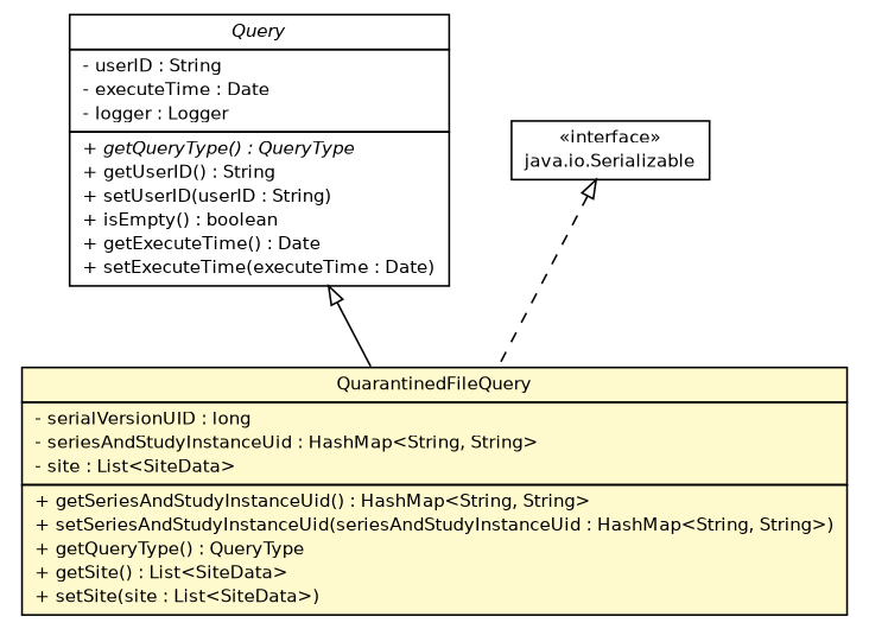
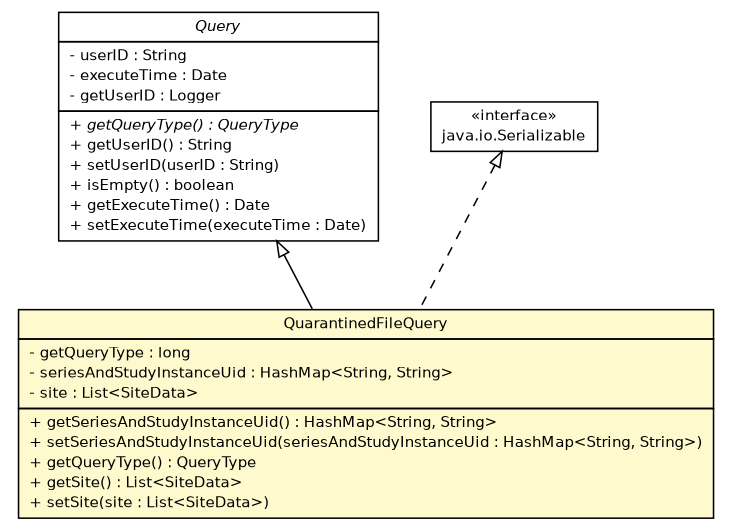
  digraph {
    fontname="DejaVu Sans"
    node [fontcolor=black fontname="DejaVu Sans" fontsize=10.0 shape=plaintext]
    edge [arrowtail=empty dir=back fontname="DejaVu Sans" fontsize=10 headport=p labelfontname=Helvetica labelfontsize=10 tailport=p]
-   n1 [label=<<table border="0" cellborder="1" cellspacing="0" cellpadding="2" port="p" bgcolor="lemonChiffon" href="./QuarantinedFileQuery.html"> 		<tr><td><table border="0" cellspacing="0" cellpadding="1"> 			<tr><td> QuarantinedFileQuery </td></tr> 		</table></td></tr> 		<tr><td><table border="0" cellspacing="0" cellpadding="1"> 			<tr><td align="left"> - serialVersionUID : long </td></tr> 			<tr><td align="left"> - seriesAndStudyInstanceUid : HashMap&lt;String, String&gt; </td></tr> 			<tr><td align="left"> - site : List&lt;SiteData&gt; </td></tr> 		</table></td></tr> 		<tr><td><table border="0" cellspacing="0" cellpadding="1"> 			<tr><td align="left"> + getSeriesAndStudyInstanceUid() : HashMap&lt;String, String&gt; </td></tr> 			<tr><td align="left"> + setSeriesAndStudyInstanceUid(seriesAndStudyInstanceUid : HashMap&lt;String, String&gt;) </td></tr> 			<tr><td align="left"> + getQueryType() : QueryType </td></tr> 			<tr><td align="left"> + getSite() : List&lt;SiteData&gt; </td></tr> 			<tr><td align="left"> + setSite(site : List&lt;SiteData&gt;) </td></tr> 		</table></td></tr> 		</table>>]
-   n2 [label=<<table border="0" cellborder="1" cellspacing="0" cellpadding="2" port="p" href="./Query.html"> 		<tr><td><table border="0" cellspacing="0" cellpadding="1"> 			<tr><td><font face="Helvetica-Oblique"> Query </font></td></tr> 		</table></td></tr> 		<tr><td><table border="0" cellspacing="0" cellpadding="1"> 			<tr><td align="left"> - userID : String </td></tr> 			<tr><td align="left"> - executeTime : Date </td></tr> 			<tr><td align="left"> - logger : Logger </td></tr> 		</table></td></tr> 		<tr><td><table border="0" cellspacing="0" cellpadding="1"> 			<tr><td align="left"><font face="Helvetica-Oblique" point-size="10.0"> + getQueryType() : QueryType </font></td></tr> 			<tr><td align="left"> + getUserID() : String </td></tr> 			<tr><td align="left"> + setUserID(userID : String) </td></tr> 			<tr><td align="left"> + isEmpty() : boolean </td></tr> 			<tr><td align="left"> + getExecuteTime() : Date </td></tr> 			<tr><td align="left"> + setExecuteTime(executeTime : Date) </td></tr> 		</table></td></tr> 		</table>>]
+   n1 [label=<<table border="0" cellborder="1" cellspacing="0" cellpadding="2" port="p" bgcolor="lemonChiffon" href="./QuarantinedFileQuery.html"> 		<tr><td><table border="0" cellspacing="0" cellpadding="1"> 			<tr><td> QuarantinedFileQuery </td></tr> 		</table></td></tr> 		<tr><td><table border="0" cellspacing="0" cellpadding="1"> 			<tr><td align="left"> - getQueryType : long </td></tr> 			<tr><td align="left"> - seriesAndStudyInstanceUid : HashMap&lt;String, String&gt; </td></tr> 			<tr><td align="left"> - site : List&lt;SiteData&gt; </td></tr> 		</table></td></tr> 		<tr><td><table border="0" cellspacing="0" cellpadding="1"> 			<tr><td align="left"> + getSeriesAndStudyInstanceUid() : HashMap&lt;String, String&gt; </td></tr> 			<tr><td align="left"> + setSeriesAndStudyInstanceUid(seriesAndStudyInstanceUid : HashMap&lt;String, String&gt;) </td></tr> 			<tr><td align="left"> + getQueryType() : QueryType </td></tr> 			<tr><td align="left"> + getSite() : List&lt;SiteData&gt; </td></tr> 			<tr><td align="left"> + setSite(site : List&lt;SiteData&gt;) </td></tr> 		</table></td></tr> 		</table>>]
+   n2 [label=<<table border="0" cellborder="1" cellspacing="0" cellpadding="2" port="p" href="./Query.html"> 		<tr><td><table border="0" cellspacing="0" cellpadding="1"> 			<tr><td><font face="Helvetica-Oblique"> Query </font></td></tr> 		</table></td></tr> 		<tr><td><table border="0" cellspacing="0" cellpadding="1"> 			<tr><td align="left"> - userID : String </td></tr> 			<tr><td align="left"> - executeTime : Date </td></tr> 			<tr><td align="left"> - getUserID : Logger </td></tr> 		</table></td></tr> 		<tr><td><table border="0" cellspacing="0" cellpadding="1"> 			<tr><td align="left"><font face="Helvetica-Oblique" point-size="10.0"> + getQueryType() : QueryType </font></td></tr> 			<tr><td align="left"> + getUserID() : String </td></tr> 			<tr><td align="left"> + setUserID(userID : String) </td></tr> 			<tr><td align="left"> + isEmpty() : boolean </td></tr> 			<tr><td align="left"> + getExecuteTime() : Date </td></tr> 			<tr><td align="left"> + setExecuteTime(executeTime : Date) </td></tr> 		</table></td></tr> 		</table>>]
    n3 [label=<<table border="0" cellborder="1" cellspacing="0" cellpadding="2" port="p" href="http://java.sun.com/j2se/1.4.2/docs/api/java/io/Serializable.html"> 		<tr><td><table border="0" cellspacing="0" cellpadding="1"> 			<tr><td> &laquo;interface&raquo; </td></tr> 			<tr><td> java.io.Serializable </td></tr> 		</table></td></tr> 		</table>>]
    n2 -> n1
    n3 -> n1 [style=dashed]
  }
